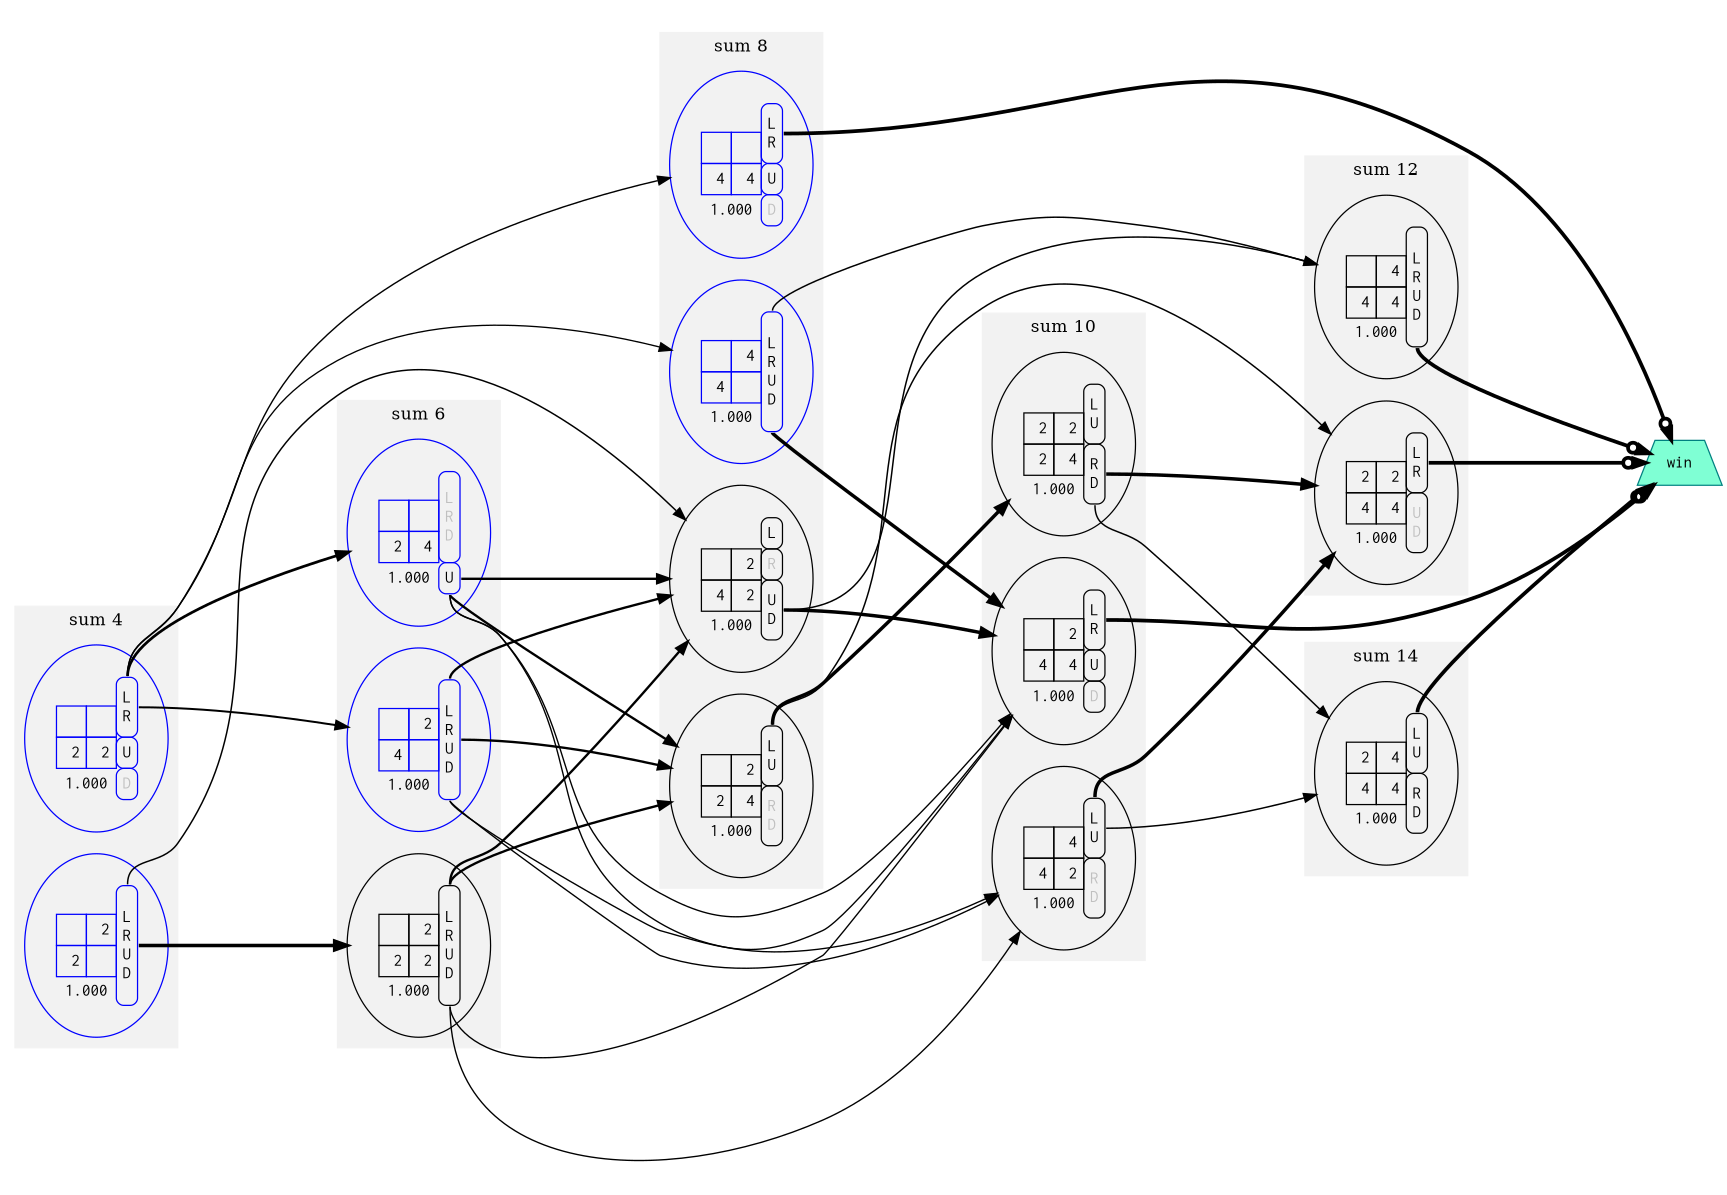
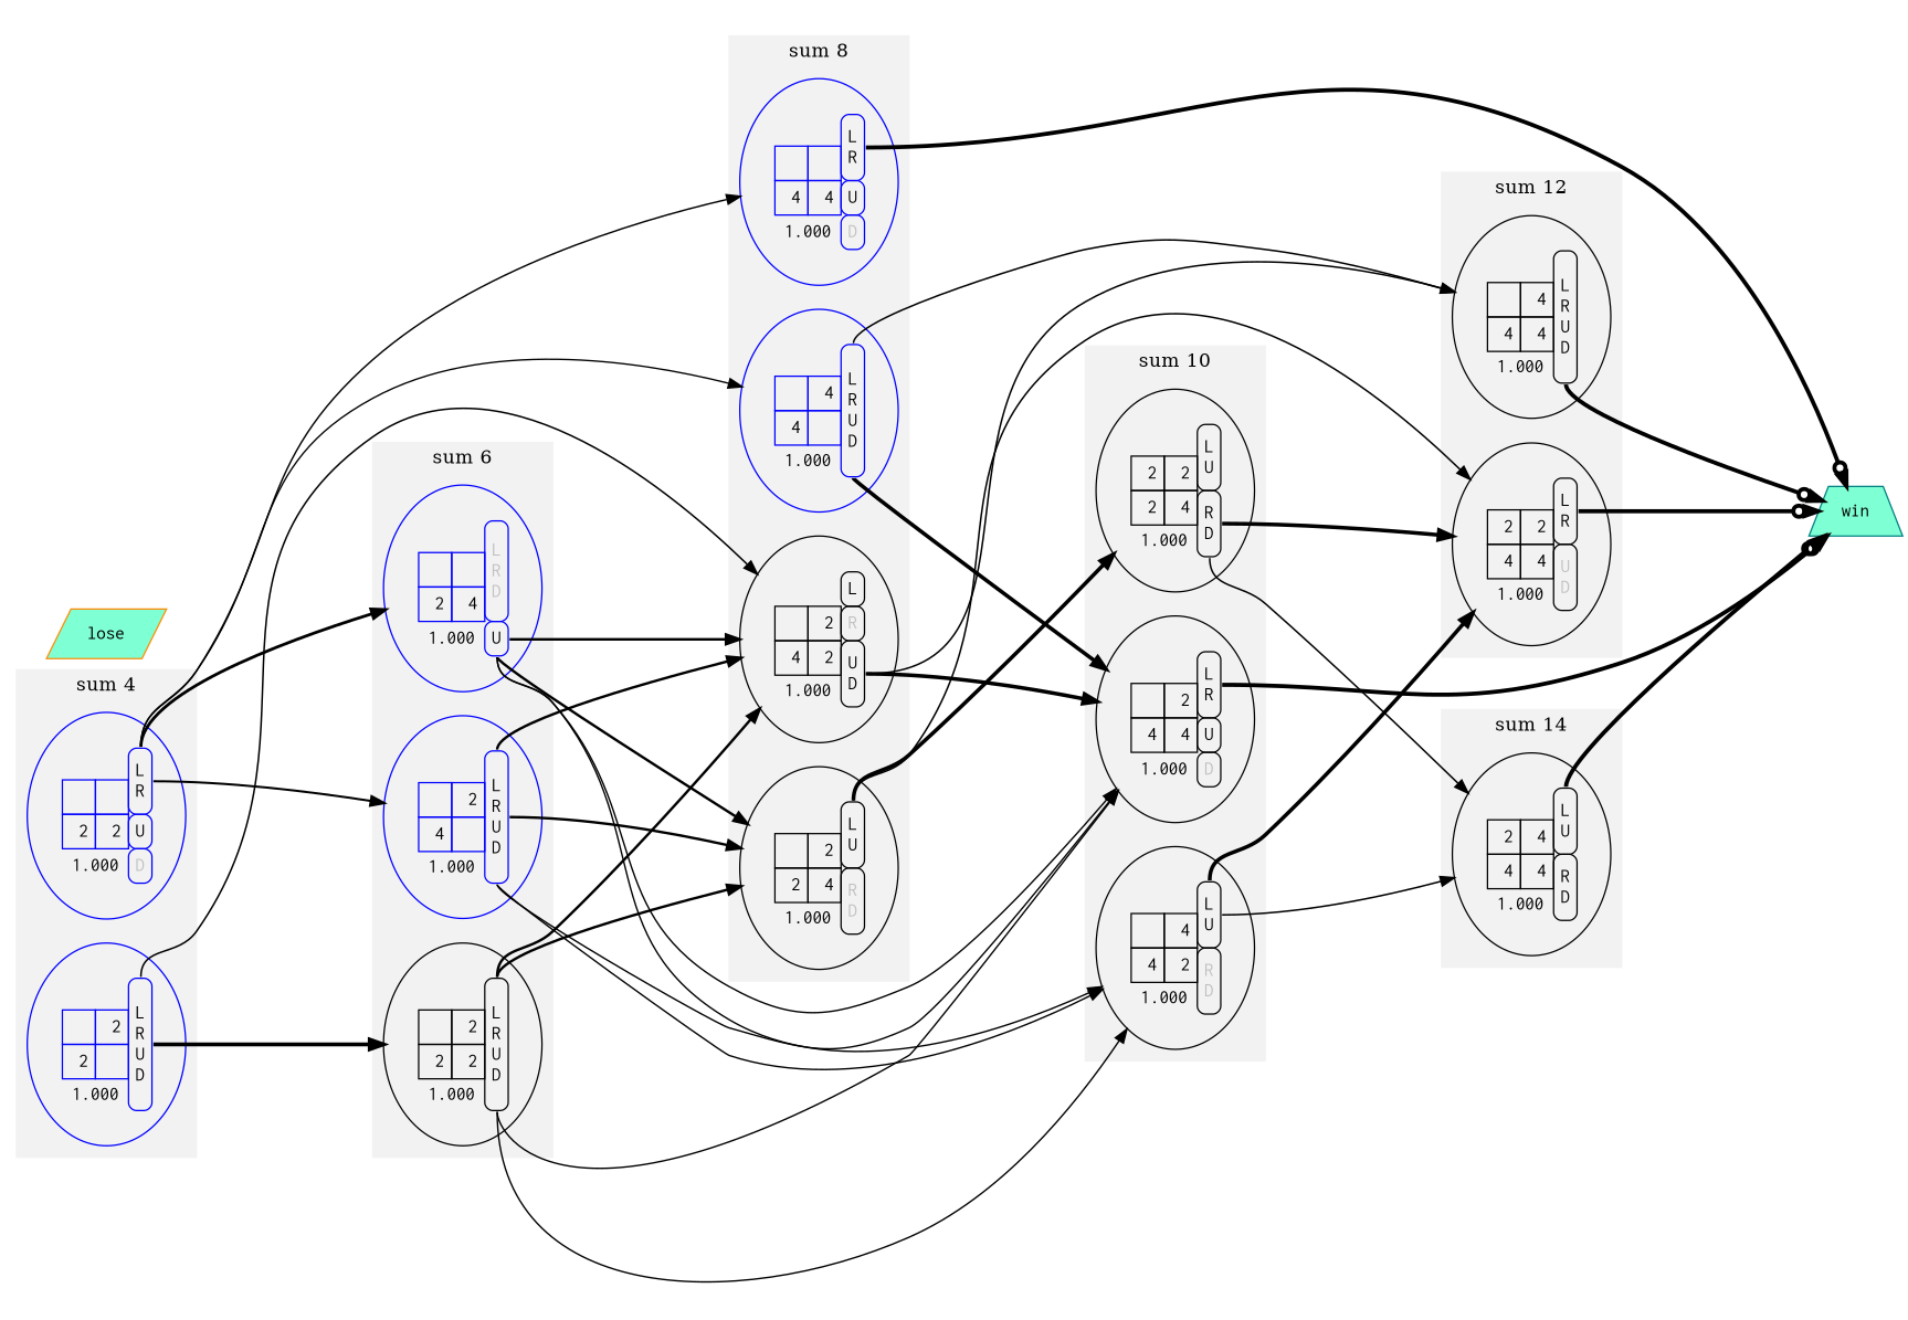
  digraph {
    nodesep=0.25
    rankdir=LR
    ranksep=2
    node [fontname=Courier]
    edge [penwidth=2.8 tailport=left_right_up_down weight=90]
    n1 [color=blue label=<<TABLE CELLSPACING="0" CELLPADDING="4" BORDER="0">   <TR>     <TD COLSPAN="2">&nbsp;</TD>     <TD BORDER="1" ROWSPAN="2" STYLE="ROUNDED" PORT="left_right">L<BR/>R</TD>   </TR>   <TR>     <TD BORDER="1">&nbsp;&nbsp;</TD>     <TD BORDER="1">&nbsp;&nbsp;</TD>        </TR>   <TR>     <TD BORDER="1">&nbsp;2</TD>     <TD BORDER="1">&nbsp;2</TD>     <TD BORDER="1" ROWSPAN="1" STYLE="ROUNDED" PORT="up">U</TD>   </TR>   <TR>     <TD COLSPAN="2" BORDER="0">1.000</TD>     <TD BORDER="1" ROWSPAN="1" STYLE="ROUNDED"><FONT COLOR="grey">D</FONT></TD>   </TR> </TABLE>>]
    n2 [color=blue label=<<TABLE CELLSPACING="0" CELLPADDING="4" BORDER="0">   <TR>     <TD COLSPAN="2">&nbsp;</TD>     <TD BORDER="1" ROWSPAN="4" STYLE="ROUNDED" PORT="left_right_up_down">L<BR/>R<BR/>U<BR/>D</TD>   </TR>   <TR>     <TD BORDER="1">&nbsp;&nbsp;</TD>     <TD BORDER="1">&nbsp;2</TD>        </TR>   <TR>     <TD BORDER="1">&nbsp;2</TD>     <TD BORDER="1">&nbsp;&nbsp;</TD>        </TR>   <TR>     <TD COLSPAN="2" BORDER="0">1.000</TD>        </TR> </TABLE>>]
    n3 [label=<<TABLE CELLSPACING="0" CELLPADDING="4" BORDER="0">   <TR>     <TD COLSPAN="2">&nbsp;</TD>     <TD BORDER="1" ROWSPAN="4" STYLE="ROUNDED" PORT="left_right_up_down">L<BR/>R<BR/>U<BR/>D</TD>   </TR>   <TR>     <TD BORDER="1">&nbsp;&nbsp;</TD>     <TD BORDER="1">&nbsp;2</TD>        </TR>   <TR>     <TD BORDER="1">&nbsp;2</TD>     <TD BORDER="1">&nbsp;2</TD>        </TR>   <TR>     <TD COLSPAN="2" BORDER="0">1.000</TD>        </TR> </TABLE>>]
    n4 [color=blue label=<<TABLE CELLSPACING="0" CELLPADDING="4" BORDER="0">   <TR>     <TD COLSPAN="2">&nbsp;</TD>     <TD BORDER="1" ROWSPAN="3" STYLE="ROUNDED"><FONT COLOR="grey">L<BR/>R<BR/>D</FONT></TD>   </TR>   <TR>     <TD BORDER="1">&nbsp;&nbsp;</TD>     <TD BORDER="1">&nbsp;&nbsp;</TD>        </TR>   <TR>     <TD BORDER="1">&nbsp;2</TD>     <TD BORDER="1">&nbsp;4</TD>        </TR>   <TR>     <TD COLSPAN="2" BORDER="0">1.000</TD>     <TD BORDER="1" ROWSPAN="1" STYLE="ROUNDED" PORT="up">U</TD>   </TR> </TABLE>>]
    n5 [color=blue label=<<TABLE CELLSPACING="0" CELLPADDING="4" BORDER="0">   <TR>     <TD COLSPAN="2">&nbsp;</TD>     <TD BORDER="1" ROWSPAN="4" STYLE="ROUNDED" PORT="left_right_up_down">L<BR/>R<BR/>U<BR/>D</TD>   </TR>   <TR>     <TD BORDER="1">&nbsp;&nbsp;</TD>     <TD BORDER="1">&nbsp;2</TD>        </TR>   <TR>     <TD BORDER="1">&nbsp;4</TD>     <TD BORDER="1">&nbsp;&nbsp;</TD>        </TR>   <TR>     <TD COLSPAN="2" BORDER="0">1.000</TD>        </TR> </TABLE>>]
    n6 [color=blue label=<<TABLE CELLSPACING="0" CELLPADDING="4" BORDER="0">   <TR>     <TD COLSPAN="2">&nbsp;</TD>     <TD BORDER="1" ROWSPAN="2" STYLE="ROUNDED" PORT="left_right">L<BR/>R</TD>   </TR>   <TR>     <TD BORDER="1">&nbsp;&nbsp;</TD>     <TD BORDER="1">&nbsp;&nbsp;</TD>        </TR>   <TR>     <TD BORDER="1">&nbsp;4</TD>     <TD BORDER="1">&nbsp;4</TD>     <TD BORDER="1" ROWSPAN="1" STYLE="ROUNDED" PORT="up">U</TD>   </TR>   <TR>     <TD COLSPAN="2" BORDER="0">1.000</TD>     <TD BORDER="1" ROWSPAN="1" STYLE="ROUNDED"><FONT COLOR="grey">D</FONT></TD>   </TR> </TABLE>>]
    n7 [label=<<TABLE CELLSPACING="0" CELLPADDING="4" BORDER="0">   <TR>     <TD COLSPAN="2">&nbsp;</TD>     <TD BORDER="1" ROWSPAN="2" STYLE="ROUNDED" PORT="left_up">L<BR/>U</TD>   </TR>   <TR>     <TD BORDER="1">&nbsp;&nbsp;</TD>     <TD BORDER="1">&nbsp;2</TD>        </TR>   <TR>     <TD BORDER="1">&nbsp;2</TD>     <TD BORDER="1">&nbsp;4</TD>     <TD BORDER="1" ROWSPAN="2" STYLE="ROUNDED"><FONT COLOR="grey">R<BR/>D</FONT></TD>   </TR>   <TR>     <TD COLSPAN="2" BORDER="0">1.000</TD>        </TR> </TABLE>>]
    n8 [label=<<TABLE CELLSPACING="0" CELLPADDING="4" BORDER="0">   <TR>     <TD COLSPAN="2">&nbsp;</TD>     <TD BORDER="1" ROWSPAN="1" STYLE="ROUNDED" PORT="left">L</TD>   </TR>   <TR>     <TD BORDER="1">&nbsp;&nbsp;</TD>     <TD BORDER="1">&nbsp;2</TD>     <TD BORDER="1" ROWSPAN="1" STYLE="ROUNDED"><FONT COLOR="grey">R</FONT></TD>   </TR>   <TR>     <TD BORDER="1">&nbsp;4</TD>     <TD BORDER="1">&nbsp;2</TD>     <TD BORDER="1" ROWSPAN="2" STYLE="ROUNDED" PORT="up_down">U<BR/>D</TD>   </TR>   <TR>     <TD COLSPAN="2" BORDER="0">1.000</TD>        </TR> </TABLE>>]
    n9 [color=blue label=<<TABLE CELLSPACING="0" CELLPADDING="4" BORDER="0">   <TR>     <TD COLSPAN="2">&nbsp;</TD>     <TD BORDER="1" ROWSPAN="4" STYLE="ROUNDED" PORT="left_right_up_down">L<BR/>R<BR/>U<BR/>D</TD>   </TR>   <TR>     <TD BORDER="1">&nbsp;&nbsp;</TD>     <TD BORDER="1">&nbsp;4</TD>        </TR>   <TR>     <TD BORDER="1">&nbsp;4</TD>     <TD BORDER="1">&nbsp;&nbsp;</TD>        </TR>   <TR>     <TD COLSPAN="2" BORDER="0">1.000</TD>        </TR> </TABLE>>]
    n10 [label=<<TABLE CELLSPACING="0" CELLPADDING="4" BORDER="0">   <TR>     <TD COLSPAN="2">&nbsp;</TD>     <TD BORDER="1" ROWSPAN="2" STYLE="ROUNDED" PORT="left_right">L<BR/>R</TD>   </TR>   <TR>     <TD BORDER="1">&nbsp;&nbsp;</TD>     <TD BORDER="1">&nbsp;2</TD>        </TR>   <TR>     <TD BORDER="1">&nbsp;4</TD>     <TD BORDER="1">&nbsp;4</TD>     <TD BORDER="1" ROWSPAN="1" STYLE="ROUNDED" PORT="up">U</TD>   </TR>   <TR>     <TD COLSPAN="2" BORDER="0">1.000</TD>     <TD BORDER="1" ROWSPAN="1" STYLE="ROUNDED"><FONT COLOR="grey">D</FONT></TD>   </TR> </TABLE>>]
    n11 [label=<<TABLE CELLSPACING="0" CELLPADDING="4" BORDER="0">   <TR>     <TD COLSPAN="2">&nbsp;</TD>     <TD BORDER="1" ROWSPAN="2" STYLE="ROUNDED" PORT="left_up">L<BR/>U</TD>   </TR>   <TR>     <TD BORDER="1">&nbsp;&nbsp;</TD>     <TD BORDER="1">&nbsp;4</TD>        </TR>   <TR>     <TD BORDER="1">&nbsp;4</TD>     <TD BORDER="1">&nbsp;2</TD>     <TD BORDER="1" ROWSPAN="2" STYLE="ROUNDED"><FONT COLOR="grey">R<BR/>D</FONT></TD>   </TR>   <TR>     <TD COLSPAN="2" BORDER="0">1.000</TD>        </TR> </TABLE>>]
    n12 [label=<<TABLE CELLSPACING="0" CELLPADDING="4" BORDER="0">   <TR>     <TD COLSPAN="2">&nbsp;</TD>     <TD BORDER="1" ROWSPAN="2" STYLE="ROUNDED" PORT="left_up">L<BR/>U</TD>   </TR>   <TR>     <TD BORDER="1">&nbsp;2</TD>     <TD BORDER="1">&nbsp;2</TD>        </TR>   <TR>     <TD BORDER="1">&nbsp;2</TD>     <TD BORDER="1">&nbsp;4</TD>     <TD BORDER="1" ROWSPAN="2" STYLE="ROUNDED" PORT="right_down">R<BR/>D</TD>   </TR>   <TR>     <TD COLSPAN="2" BORDER="0">1.000</TD>        </TR> </TABLE>>]
    n13 [label=<<TABLE CELLSPACING="0" CELLPADDING="4" BORDER="0">   <TR>     <TD COLSPAN="2">&nbsp;</TD>     <TD BORDER="1" ROWSPAN="4" STYLE="ROUNDED" PORT="left_right_up_down">L<BR/>R<BR/>U<BR/>D</TD>   </TR>   <TR>     <TD BORDER="1">&nbsp;&nbsp;</TD>     <TD BORDER="1">&nbsp;4</TD>        </TR>   <TR>     <TD BORDER="1">&nbsp;4</TD>     <TD BORDER="1">&nbsp;4</TD>        </TR>   <TR>     <TD COLSPAN="2" BORDER="0">1.000</TD>        </TR> </TABLE>>]
    n14 [label=<<TABLE CELLSPACING="0" CELLPADDING="4" BORDER="0">   <TR>     <TD COLSPAN="2">&nbsp;</TD>     <TD BORDER="1" ROWSPAN="2" STYLE="ROUNDED" PORT="left_right">L<BR/>R</TD>   </TR>   <TR>     <TD BORDER="1">&nbsp;2</TD>     <TD BORDER="1">&nbsp;2</TD>        </TR>   <TR>     <TD BORDER="1">&nbsp;4</TD>     <TD BORDER="1">&nbsp;4</TD>     <TD BORDER="1" ROWSPAN="2" STYLE="ROUNDED"><FONT COLOR="grey">U<BR/>D</FONT></TD>   </TR>   <TR>     <TD COLSPAN="2" BORDER="0">1.000</TD>        </TR> </TABLE>>]
    n15 [label=<<TABLE CELLSPACING="0" CELLPADDING="4" BORDER="0">   <TR>     <TD COLSPAN="2">&nbsp;</TD>     <TD BORDER="1" ROWSPAN="2" STYLE="ROUNDED" PORT="left_up">L<BR/>U</TD>   </TR>   <TR>     <TD BORDER="1">&nbsp;2</TD>     <TD BORDER="1">&nbsp;4</TD>        </TR>   <TR>     <TD BORDER="1">&nbsp;4</TD>     <TD BORDER="1">&nbsp;4</TD>     <TD BORDER="1" ROWSPAN="2" STYLE="ROUNDED" PORT="right_down">R<BR/>D</TD>   </TR>   <TR>     <TD COLSPAN="2" BORDER="0">1.000</TD>        </TR> </TABLE>>]
    n16 [fillcolor=aquamarine label=win shape=trapezium style=filled color=teal]
+   n17 [fillcolor=aquamarine label=lose style=filled color=darkorange shape=parallelogram]
    subgraph cluster_1 {
      color=grey95
      label="sum 4"
      style=filled
      n1
      n2
    }
    subgraph cluster_2 {
      color=grey95
      label="sum 6"
      style=filled
      n3
      n4
      n5
    }
    subgraph cluster_3 {
      color=grey95
      label="sum 8"
      style=filled
      n6
      n7
      n8
      n9
    }
    subgraph cluster_4 {
      color=grey95
      label="sum 10"
      style=filled
      n10
      n11
      n12
    }
    subgraph cluster_5 {
      color=grey95
      label="sum 12"
      style=filled
      n13
      n14
    }
    subgraph cluster_6 {
      color=grey95
      label="sum 14"
      style=filled
      n15
    }
    n1 -> n4 [penwidth=2.2 tailport=left_right weight=60]
    n1 -> n5 [penwidth=1.6 tailport=left_right weight=30]
    n1 -> n6 [penwidth=1.1333333333333333 tailport=left_right weight=7]
    n1 -> n9 [penwidth=1.0666666666666667 tailport=left_right weight=3]
    n2 -> n3
    n2 -> n8 [penwidth=1.2 weight=10]
    n3 -> n7 [penwidth=1.9 weight=45]
    n3 -> n8 [penwidth=1.9 weight=45]
    n3 -> n10 [penwidth=1.1 weight=5]
    n3 -> n11 [penwidth=1.1 weight=5]
    n4 -> n7 [penwidth=1.9 tailport=up weight=45]
    n4 -> n8 [penwidth=1.9 tailport=up weight=45]
    n4 -> n10 [penwidth=1.1 tailport=up weight=5]
    n4 -> n11 [penwidth=1.1 tailport=up weight=5]
    n5 -> n7 [penwidth=1.9 weight=45]
    n5 -> n8 [penwidth=1.9 weight=45]
    n5 -> n10 [penwidth=1.1 weight=5]
    n5 -> n11 [penwidth=1.1 weight=5]
    n6 -> n16 [arrowhead=normalodot penwidth=3.0 tailport=left_right weight=100]
    n7 -> n12 [tailport=left_up]
    n7 -> n14 [penwidth=1.2 tailport=left_up weight=10]
    n8 -> n10 [tailport=up_down]
    n8 -> n13 [penwidth=1.2 tailport=up_down weight=10]
    n9 -> n10
    n9 -> n13 [penwidth=1.2 weight=10]
    n10 -> n16 [arrowhead=normalodot penwidth=3.0 tailport=left_right weight=100]
    n11 -> n14 [tailport=left_up]
    n11 -> n15 [penwidth=1.2 tailport=left_up weight=10]
    n12 -> n14 [tailport=right_down]
    n12 -> n15 [penwidth=1.2 tailport=right_down weight=10]
    n13 -> n16 [arrowhead=normalodot penwidth=3.0 weight=100]
    n14 -> n16 [arrowhead=normalodot penwidth=3.0 tailport=left_right weight=100]
    n15 -> n16 [arrowhead=normalodot penwidth=3.0 tailport=left_up weight=100]
  }
